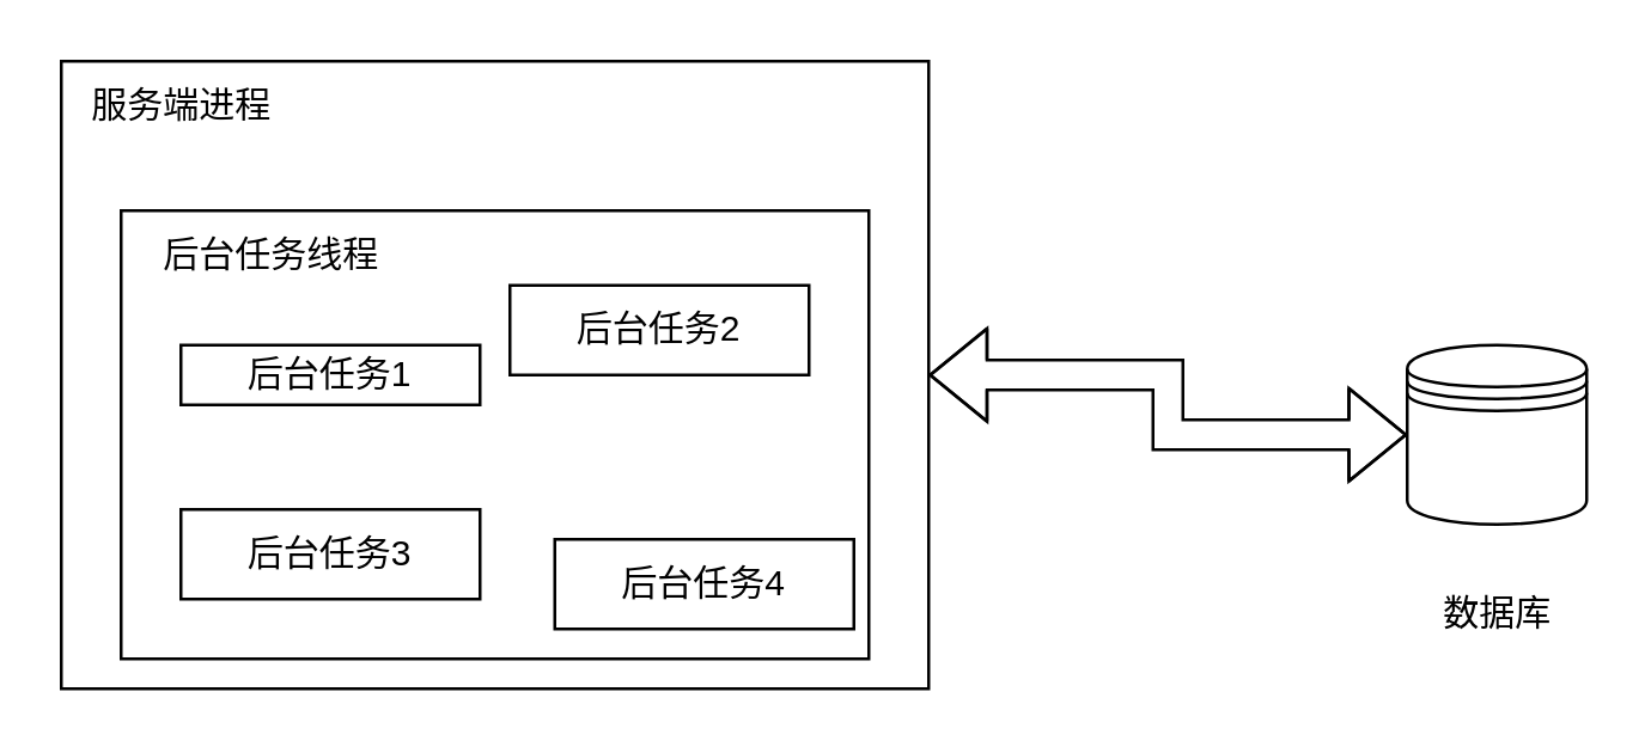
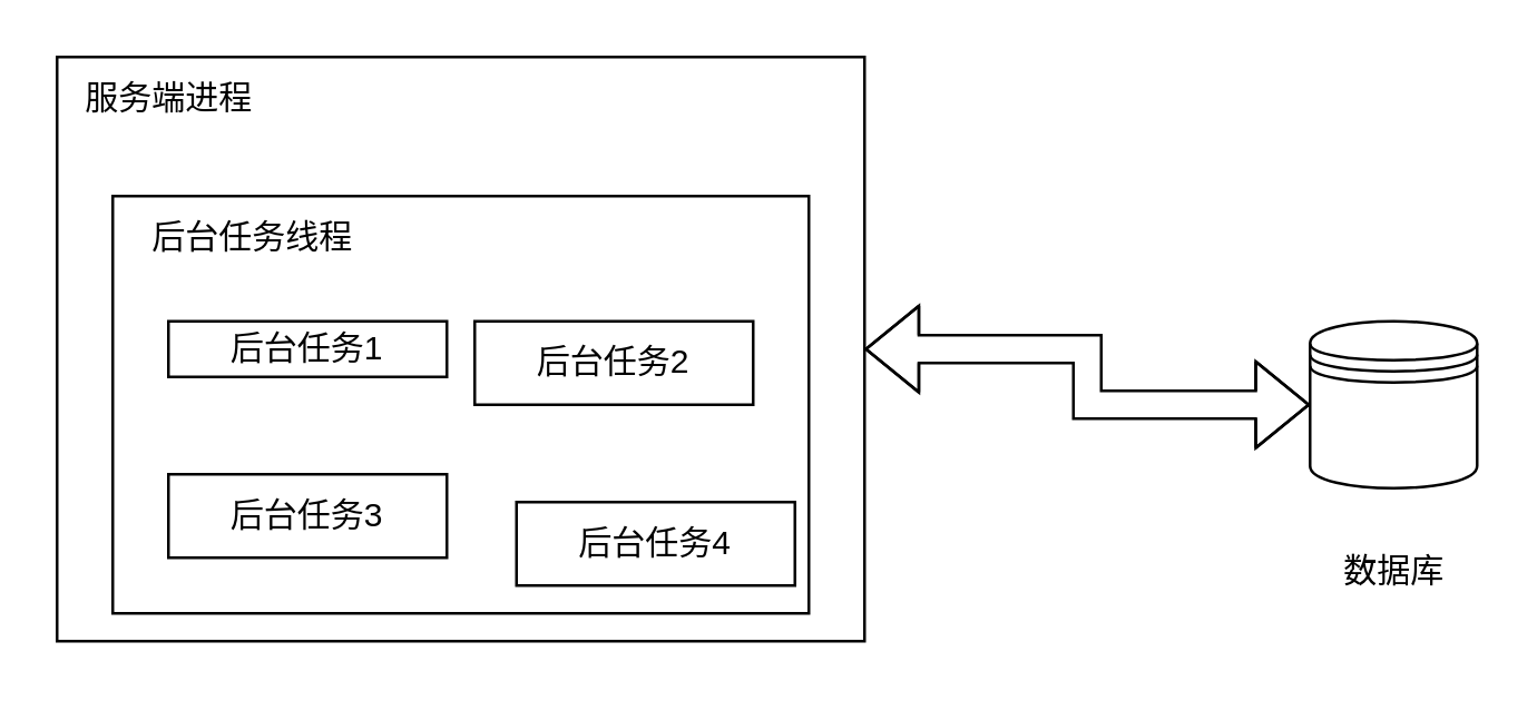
  <mxCell id="0" />
  <mxCell id="1" parent="0" />
  <mxCell id="2" value="" style="group" vertex="1" connectable="0" parent="1"><mxGeometry x="20" y="20" width="510" height="210" as="geometry" /></mxCell>
  <mxCell id="3" value="" style="rounded=0;whiteSpace=wrap;html=1;" vertex="1" parent="2"><mxGeometry width="290" height="210" as="geometry" /></mxCell>
  <mxCell id="4" value="" style="shape=datastore;whiteSpace=wrap;html=1;" vertex="1" parent="2"><mxGeometry x="450" y="95" width="60" height="60" as="geometry" /></mxCell>
  <mxCell id="5" style="edgeStyle=orthogonalEdgeStyle;curved=1;rounded=0;orthogonalLoop=1;jettySize=auto;html=1;exitX=1;exitY=0.5;exitDx=0;exitDy=0;entryX=0;entryY=0.5;entryDx=0;entryDy=0;shape=flexArrow;startArrow=block;" edge="1" parent="2" source="3" target="4"><mxGeometry relative="1" as="geometry" /></mxCell>
  <mxCell id="6" value="数据库" style="text;html=1;align=center;verticalAlign=middle;resizable=0;points=[];autosize=1;strokeColor=none;fillColor=none;" vertex="1" parent="2"><mxGeometry x="450" y="170" width="60" height="30" as="geometry" /></mxCell>
  <mxCell id="7" value="" style="group" vertex="1" connectable="0" parent="2"><mxGeometry x="20" y="50" width="250" height="150" as="geometry" /></mxCell>
  <mxCell id="8" value="" style="rounded=0;whiteSpace=wrap;html=1;" vertex="1" parent="7"><mxGeometry width="250" height="150" as="geometry" /></mxCell>
  <mxCell id="9" value="后台任务1" style="rounded=0;whiteSpace=wrap;html=1;" vertex="1" parent="7"><mxGeometry x="20" y="45" width="100" height="20" as="geometry" /></mxCell>
- <mxCell id="10" value="后台任务2" style="rounded=0;whiteSpace=wrap;html=1;" vertex="1" parent="7"><mxGeometry x="130" y="25" width="100" height="30" as="geometry" /></mxCell>
+ <mxCell id="10" value="后台任务2" style="rounded=0;whiteSpace=wrap;html=1;" vertex="1" parent="7"><mxGeometry x="130" y="45" width="100" height="30" as="geometry" /></mxCell>
  <mxCell id="11" value="后台任务3" style="rounded=0;whiteSpace=wrap;html=1;" vertex="1" parent="7"><mxGeometry x="20" y="100" width="100" height="30" as="geometry" /></mxCell>
  <mxCell id="12" value="后台任务4" style="rounded=0;whiteSpace=wrap;html=1;" vertex="1" parent="7"><mxGeometry x="145" y="110" width="100" height="30" as="geometry" /></mxCell>
  <mxCell id="13" value="后台任务线程" style="text;html=1;align=center;verticalAlign=middle;resizable=0;points=[];autosize=1;strokeColor=none;fillColor=none;" vertex="1" parent="7"><mxGeometry width="100" height="30" as="geometry" /></mxCell>
  <mxCell id="14" value="服务端进程" style="text;html=1;align=center;verticalAlign=middle;resizable=0;points=[];autosize=1;strokeColor=none;fillColor=none;" vertex="1" parent="2"><mxGeometry width="80" height="30" as="geometry" /></mxCell>
